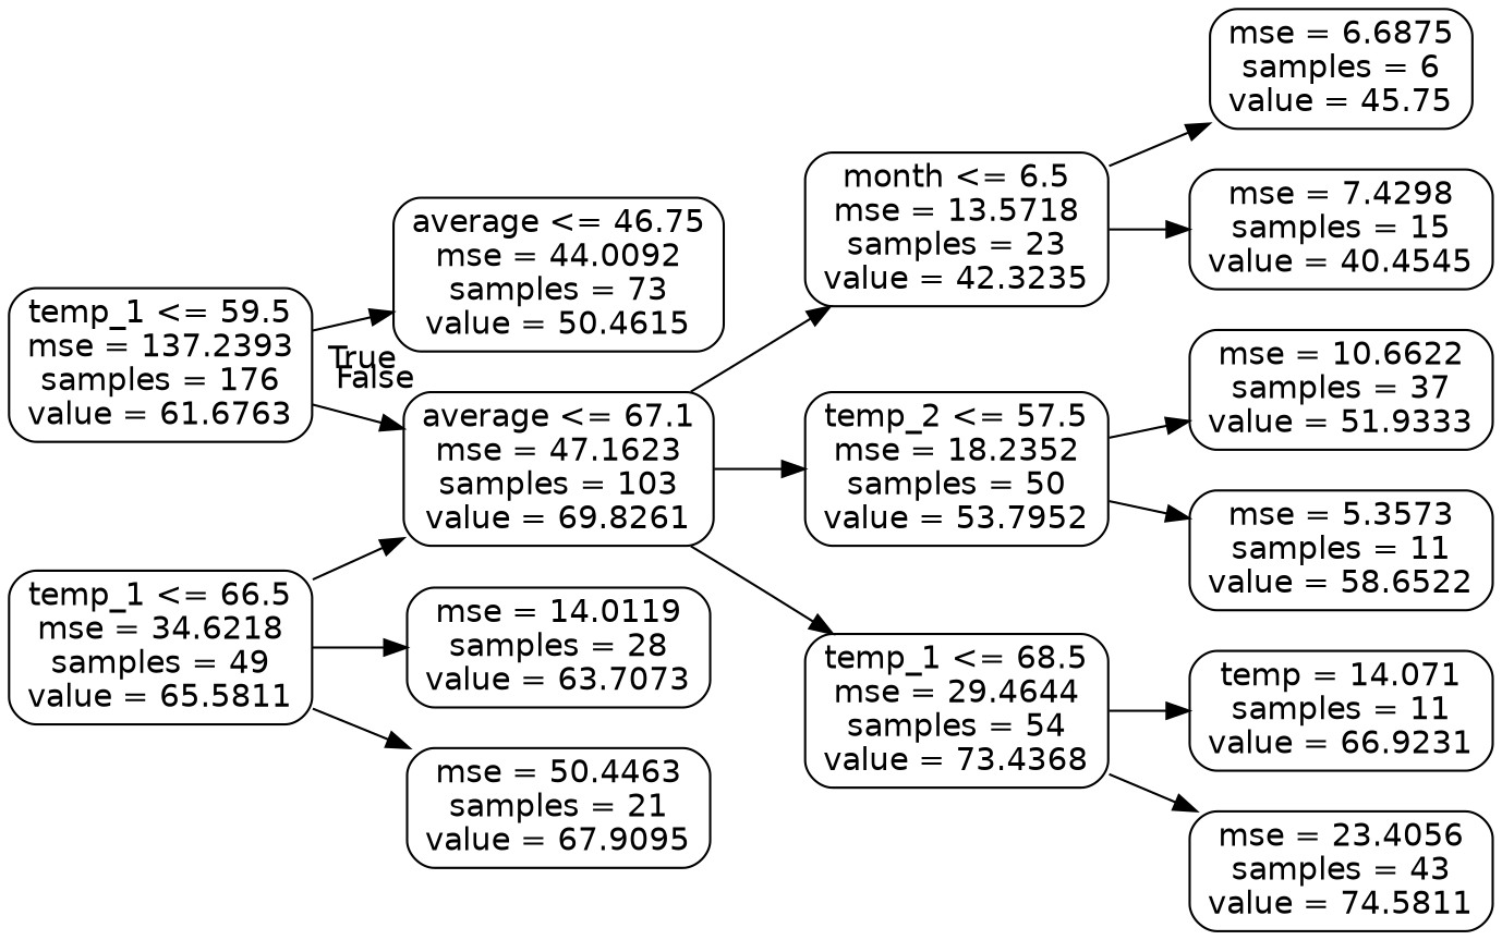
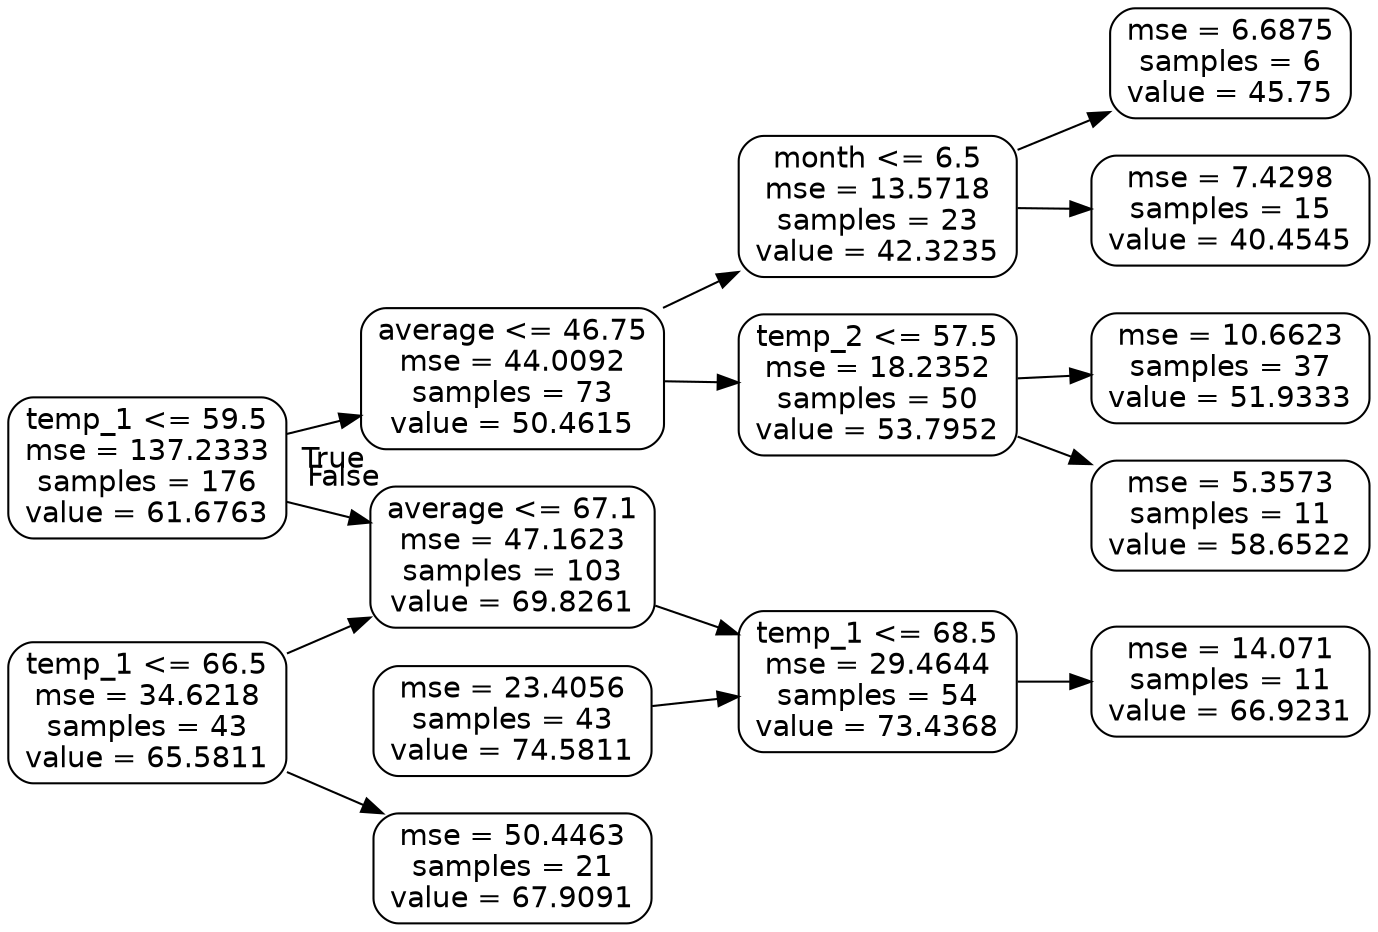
  digraph {
    rankdir=LR
    node [color=black fontname=helvetica shape=box style=rounded]
    edge [fontname=helvetica]
-   n1 [label="temp_1 <= 59.5\nmse = 137.2393\nsamples = 176\nvalue = 61.6763"]
+   n1 [label="temp_1 <= 59.5\nmse = 137.2333\nsamples = 176\nvalue = 61.6763"]
    n2 [label="average <= 46.75\nmse = 44.0092\nsamples = 73\nvalue = 50.4615"]
    n3 [label="average <= 67.1\nmse = 47.1623\nsamples = 103\nvalue = 69.8261"]
    n4 [label="month <= 6.5\nmse = 13.5718\nsamples = 23\nvalue = 42.3235"]
    n5 [label="temp_2 <= 57.5\nmse = 18.2352\nsamples = 50\nvalue = 53.7952"]
    n6 [label="temp_1 <= 68.5\nmse = 29.4644\nsamples = 54\nvalue = 73.4368"]
    n7 [label="mse = 6.6875\nsamples = 6\nvalue = 45.75"]
    n8 [label="mse = 7.4298\nsamples = 15\nvalue = 40.4545"]
-   n9 [label="mse = 10.6622\nsamples = 37\nvalue = 51.9333"]
+   n9 [label="mse = 10.6623\nsamples = 37\nvalue = 51.9333"]
    n10 [label="mse = 5.3573\nsamples = 11\nvalue = 58.6522"]
-   n11 [label="temp_1 <= 66.5\nmse = 34.6218\nsamples = 49\nvalue = 65.5811"]
-   n12 [label="mse = 14.0119\nsamples = 28\nvalue = 63.7073"]
-   n13 [label="mse = 50.4463\nsamples = 21\nvalue = 67.9095"]
-   n14 [label="temp = 14.071\nsamples = 11\nvalue = 66.9231"]
+   n11 [label="temp_1 <= 66.5\nmse = 34.6218\nsamples = 43\nvalue = 65.5811"]
+   n13 [label="mse = 50.4463\nsamples = 21\nvalue = 67.9091"]
+   n14 [label="mse = 14.071\nsamples = 11\nvalue = 66.9231"]
    n15 [label="mse = 23.4056\nsamples = 43\nvalue = 74.5811"]
    n1 -> n2 [headlabel=True labelangle=45 labeldistance=2.5]
    n1 -> n3 [headlabel=False labelangle=-45 labeldistance=2.5]
-   n3 -> n4
-   n3 -> n5
+   n2 -> n4
+   n2 -> n5
    n3 -> n6
    n4 -> n7
    n4 -> n8
    n5 -> n9
    n5 -> n10
    n6 -> n14
-   n6 -> n15
+   n15 -> n6
    n11 -> n3
-   n11 -> n12
    n11 -> n13
  }
